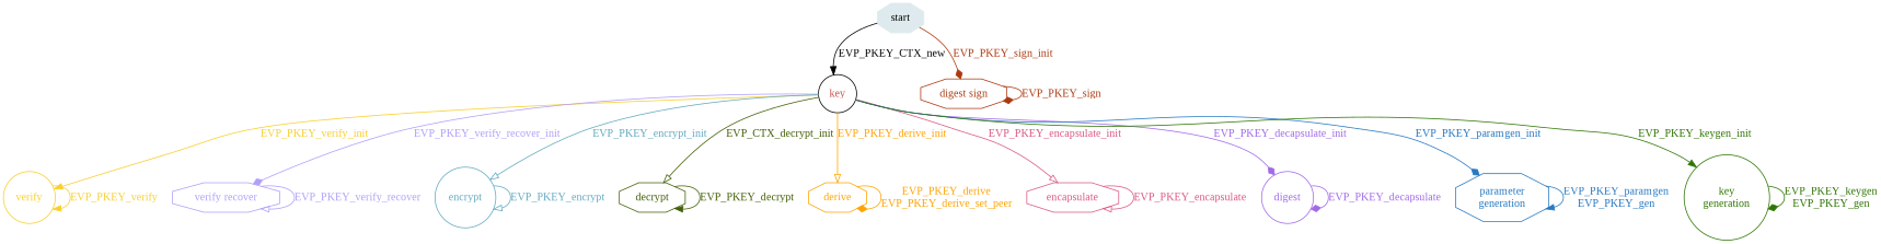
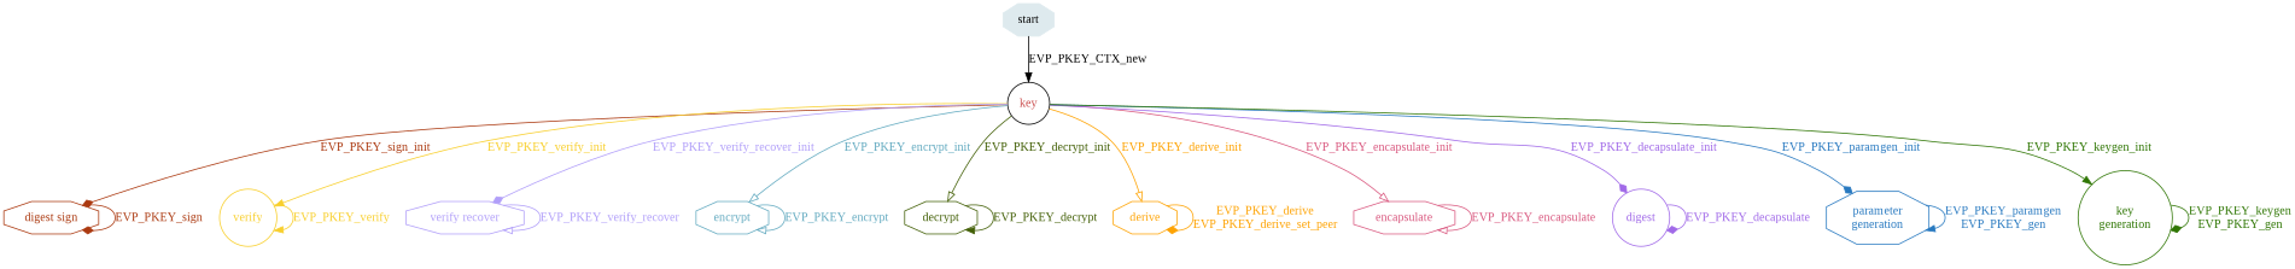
  strict digraph {
    fontname="Liberation Serif"
    node [fontname="Liberation Serif" shape=octagon]
    edge [arrowhead=diamond fontname="Liberation Serif" color="#AB3910" fontcolor="#AB3910"]
    n1 [color="#deeaee" label=start style=filled]
    n2 [fontcolor="#c94c4c" label=key shape=circle style=solid]
    n3 [color="#AB3910" fontcolor="#AB3910" label="digest sign"]
    verify [color="#F8CF2C" fontcolor="#F8CF2C" shape=circle]
    n5 [color="#B19FF9" fontcolor="#B19FF9" label="verify recover"]
-   encrypt [color="#63AAC0" fontcolor="#63AAC0" shape=circle]
+   encrypt [color="#63AAC0" fontcolor="#63AAC0"]
    decrypt [color="#425F06" fontcolor="#425F06"]
    derive [color="#FEA303" fontcolor="#FEA303"]
    encapsulate [color="#D95980" fontcolor="#D95980"]
    n10 [color="#A16AE8" fontcolor="#A16AE8" label=digest shape=circle]
    n11 [color="#2879C0" fontcolor="#2879C0" label="parameter\ngeneration"]
    n12 [color="#2F7604" fontcolor="#2F7604" label="key\ngeneration" shape=circle]
    n1 -> n2 [arrowhead=normal label=EVP_PKEY_CTX_new color="" fontcolor=""]
-   n1 -> n3 [label=EVP_PKEY_sign_init]
+   n2 -> n3 [label=EVP_PKEY_sign_init]
    n2 -> verify [color="#F8CF2C" fontcolor="#F8CF2C" label=EVP_PKEY_verify_init arrowhead=""]
    n2 -> n5 [color="#B19FF9" fontcolor="#B19FF9" label=EVP_PKEY_verify_recover_init]
    n2 -> encrypt [arrowhead=onormal color="#63AAC0" fontcolor="#63AAC0" label=EVP_PKEY_encrypt_init]
-   n2 -> decrypt [arrowhead=onormal color="#425F06" fontcolor="#425F06" label=EVP_CTX_decrypt_init]
+   n2 -> decrypt [arrowhead=onormal color="#425F06" fontcolor="#425F06" label=EVP_PKEY_decrypt_init]
    n2 -> derive [arrowhead=onormal color="#FEA303" fontcolor="#FEA303" label=EVP_PKEY_derive_init]
    n2 -> encapsulate [arrowhead=onormal color="#D95980" fontcolor="#D95980" label=EVP_PKEY_encapsulate_init]
    n2 -> n10 [color="#A16AE8" fontcolor="#A16AE8" label=EVP_PKEY_decapsulate_init]
    n2 -> n11 [color="#2879C0" fontcolor="#2879C0" label=EVP_PKEY_paramgen_init]
    n2 -> n12 [arrowhead=normal color="#2F7604" fontcolor="#2F7604" label=EVP_PKEY_keygen_init]
    n3 -> n3 [label=EVP_PKEY_sign]
    verify -> verify [color="#F8CF2C" fontcolor="#F8CF2C" label=EVP_PKEY_verify arrowhead=""]
    n5 -> n5 [arrowhead=onormal color="#B19FF9" fontcolor="#B19FF9" label=EVP_PKEY_verify_recover]
    encrypt -> encrypt [arrowhead=onormal color="#63AAC0" fontcolor="#63AAC0" label=EVP_PKEY_encrypt]
    decrypt -> decrypt [arrowhead=normal color="#425F06" fontcolor="#425F06" label=EVP_PKEY_decrypt]
    derive -> derive [color="#FEA303" fontcolor="#FEA303" label="EVP_PKEY_derive\nEVP_PKEY_derive_set_peer"]
    encapsulate -> encapsulate [arrowhead=onormal color="#D95980" fontcolor="#D95980" label=EVP_PKEY_encapsulate]
    n10 -> n10 [color="#A16AE8" fontcolor="#A16AE8" label=EVP_PKEY_decapsulate]
    n11 -> n11 [arrowhead=normal color="#2879C0" fontcolor="#2879C0" label="EVP_PKEY_paramgen\nEVP_PKEY_gen"]
    n12 -> n12 [color="#2F7604" fontcolor="#2F7604" label="EVP_PKEY_keygen\nEVP_PKEY_gen"]
  }
